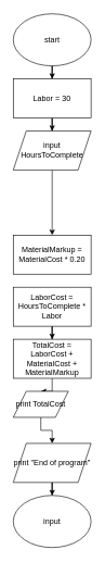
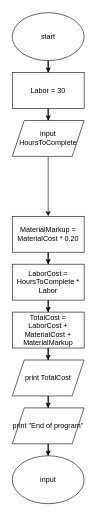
  <mxCell id="0" />
  <mxCell id="1" parent="0" />
  <mxCell id="2" value="" style="edgeStyle=orthogonalEdgeStyle;rounded=0;orthogonalLoop=1;jettySize=auto;html=1;" edge="1" parent="1" source="3" target="5"><mxGeometry relative="1" as="geometry" /></mxCell>
  <mxCell id="3" value="start" style="ellipse;whiteSpace=wrap;html=1;" vertex="1" parent="1"><mxGeometry x="20" y="20" width="120" height="80" as="geometry" /></mxCell>
  <mxCell id="4" value="" style="edgeStyle=orthogonalEdgeStyle;rounded=0;orthogonalLoop=1;jettySize=auto;html=1;" edge="1" parent="1" source="5" target="7"><mxGeometry relative="1" as="geometry" /></mxCell>
  <mxCell id="5" value="Labor = 30" style="rounded=0;whiteSpace=wrap;html=1;" vertex="1" parent="1"><mxGeometry x="20" y="120" width="120" height="60" as="geometry" /></mxCell>
  <mxCell id="6" value="" style="edgeStyle=orthogonalEdgeStyle;rounded=0;orthogonalLoop=1;jettySize=auto;html=1;" edge="1" parent="1" source="7" target="9"><mxGeometry relative="1" as="geometry" /></mxCell>
  <mxCell id="7" value="input HoursToComplete" style="shape=parallelogram;perimeter=parallelogramPerimeter;whiteSpace=wrap;html=1;fixedSize=1;" vertex="1" parent="1"><mxGeometry x="20" y="200" width="120" height="60" as="geometry" /></mxCell>
+ <mxCell id="8" value="" style="edgeStyle=orthogonalEdgeStyle;rounded=0;orthogonalLoop=1;jettySize=auto;html=1;" edge="1" parent="1" source="9" target="11"><mxGeometry relative="1" as="geometry" /></mxCell>
  <mxCell id="9" value="MaterialMarkup = MaterialCost * 0.20" style="rounded=0;whiteSpace=wrap;html=1;" vertex="1" parent="1"><mxGeometry x="20" y="360" width="120" height="60" as="geometry" /></mxCell>
  <mxCell id="10" value="" style="edgeStyle=orthogonalEdgeStyle;rounded=0;orthogonalLoop=1;jettySize=auto;html=1;" edge="1" parent="1" source="11" target="13"><mxGeometry relative="1" as="geometry" /></mxCell>
  <mxCell id="11" value="LaborCost = HoursToComplete * Labor" style="whiteSpace=wrap;html=1;rounded=0;" vertex="1" parent="1"><mxGeometry x="20" y="440" width="120" height="60" as="geometry" /></mxCell>
  <mxCell id="12" value="" style="edgeStyle=orthogonalEdgeStyle;rounded=0;orthogonalLoop=1;jettySize=auto;html=1;" edge="1" parent="1" source="13" target="15"><mxGeometry relative="1" as="geometry" /></mxCell>
  <mxCell id="13" value="TotalCost = LaborCost + MaterialCost + MaterialMarkup" style="rounded=0;whiteSpace=wrap;html=1;" vertex="1" parent="1"><mxGeometry x="20" y="520" width="120" height="60" as="geometry" /></mxCell>
  <mxCell id="14" value="" style="edgeStyle=orthogonalEdgeStyle;rounded=0;orthogonalLoop=1;jettySize=auto;html=1;" edge="1" parent="1" source="15" target="17"><mxGeometry relative="1" as="geometry" /></mxCell>
- <mxCell id="15" value="print TotalCost" style="shape=parallelogram;perimeter=parallelogramPerimeter;whiteSpace=wrap;html=1;fixedSize=1;" vertex="1" parent="1"><mxGeometry x="20" y="600" width="85" height="40" as="geometry" /></mxCell>
+ <mxCell id="15" value="print TotalCost" style="shape=parallelogram;perimeter=parallelogramPerimeter;whiteSpace=wrap;html=1;fixedSize=1;" vertex="1" parent="1"><mxGeometry x="20" y="600" width="120" height="60" as="geometry" /></mxCell>
  <mxCell id="16" value="" style="edgeStyle=orthogonalEdgeStyle;rounded=0;orthogonalLoop=1;jettySize=auto;html=1;" edge="1" parent="1" source="17" target="18"><mxGeometry relative="1" as="geometry" /></mxCell>
  <mxCell id="17" value="print &quot;End of program&quot;" style="shape=parallelogram;perimeter=parallelogramPerimeter;whiteSpace=wrap;html=1;fixedSize=1;" vertex="1" parent="1"><mxGeometry x="20" y="680" width="120" height="60" as="geometry" /></mxCell>
  <mxCell id="18" value="input" style="ellipse;whiteSpace=wrap;html=1;" vertex="1" parent="1"><mxGeometry x="20" y="760" width="120" height="80" as="geometry" /></mxCell>
